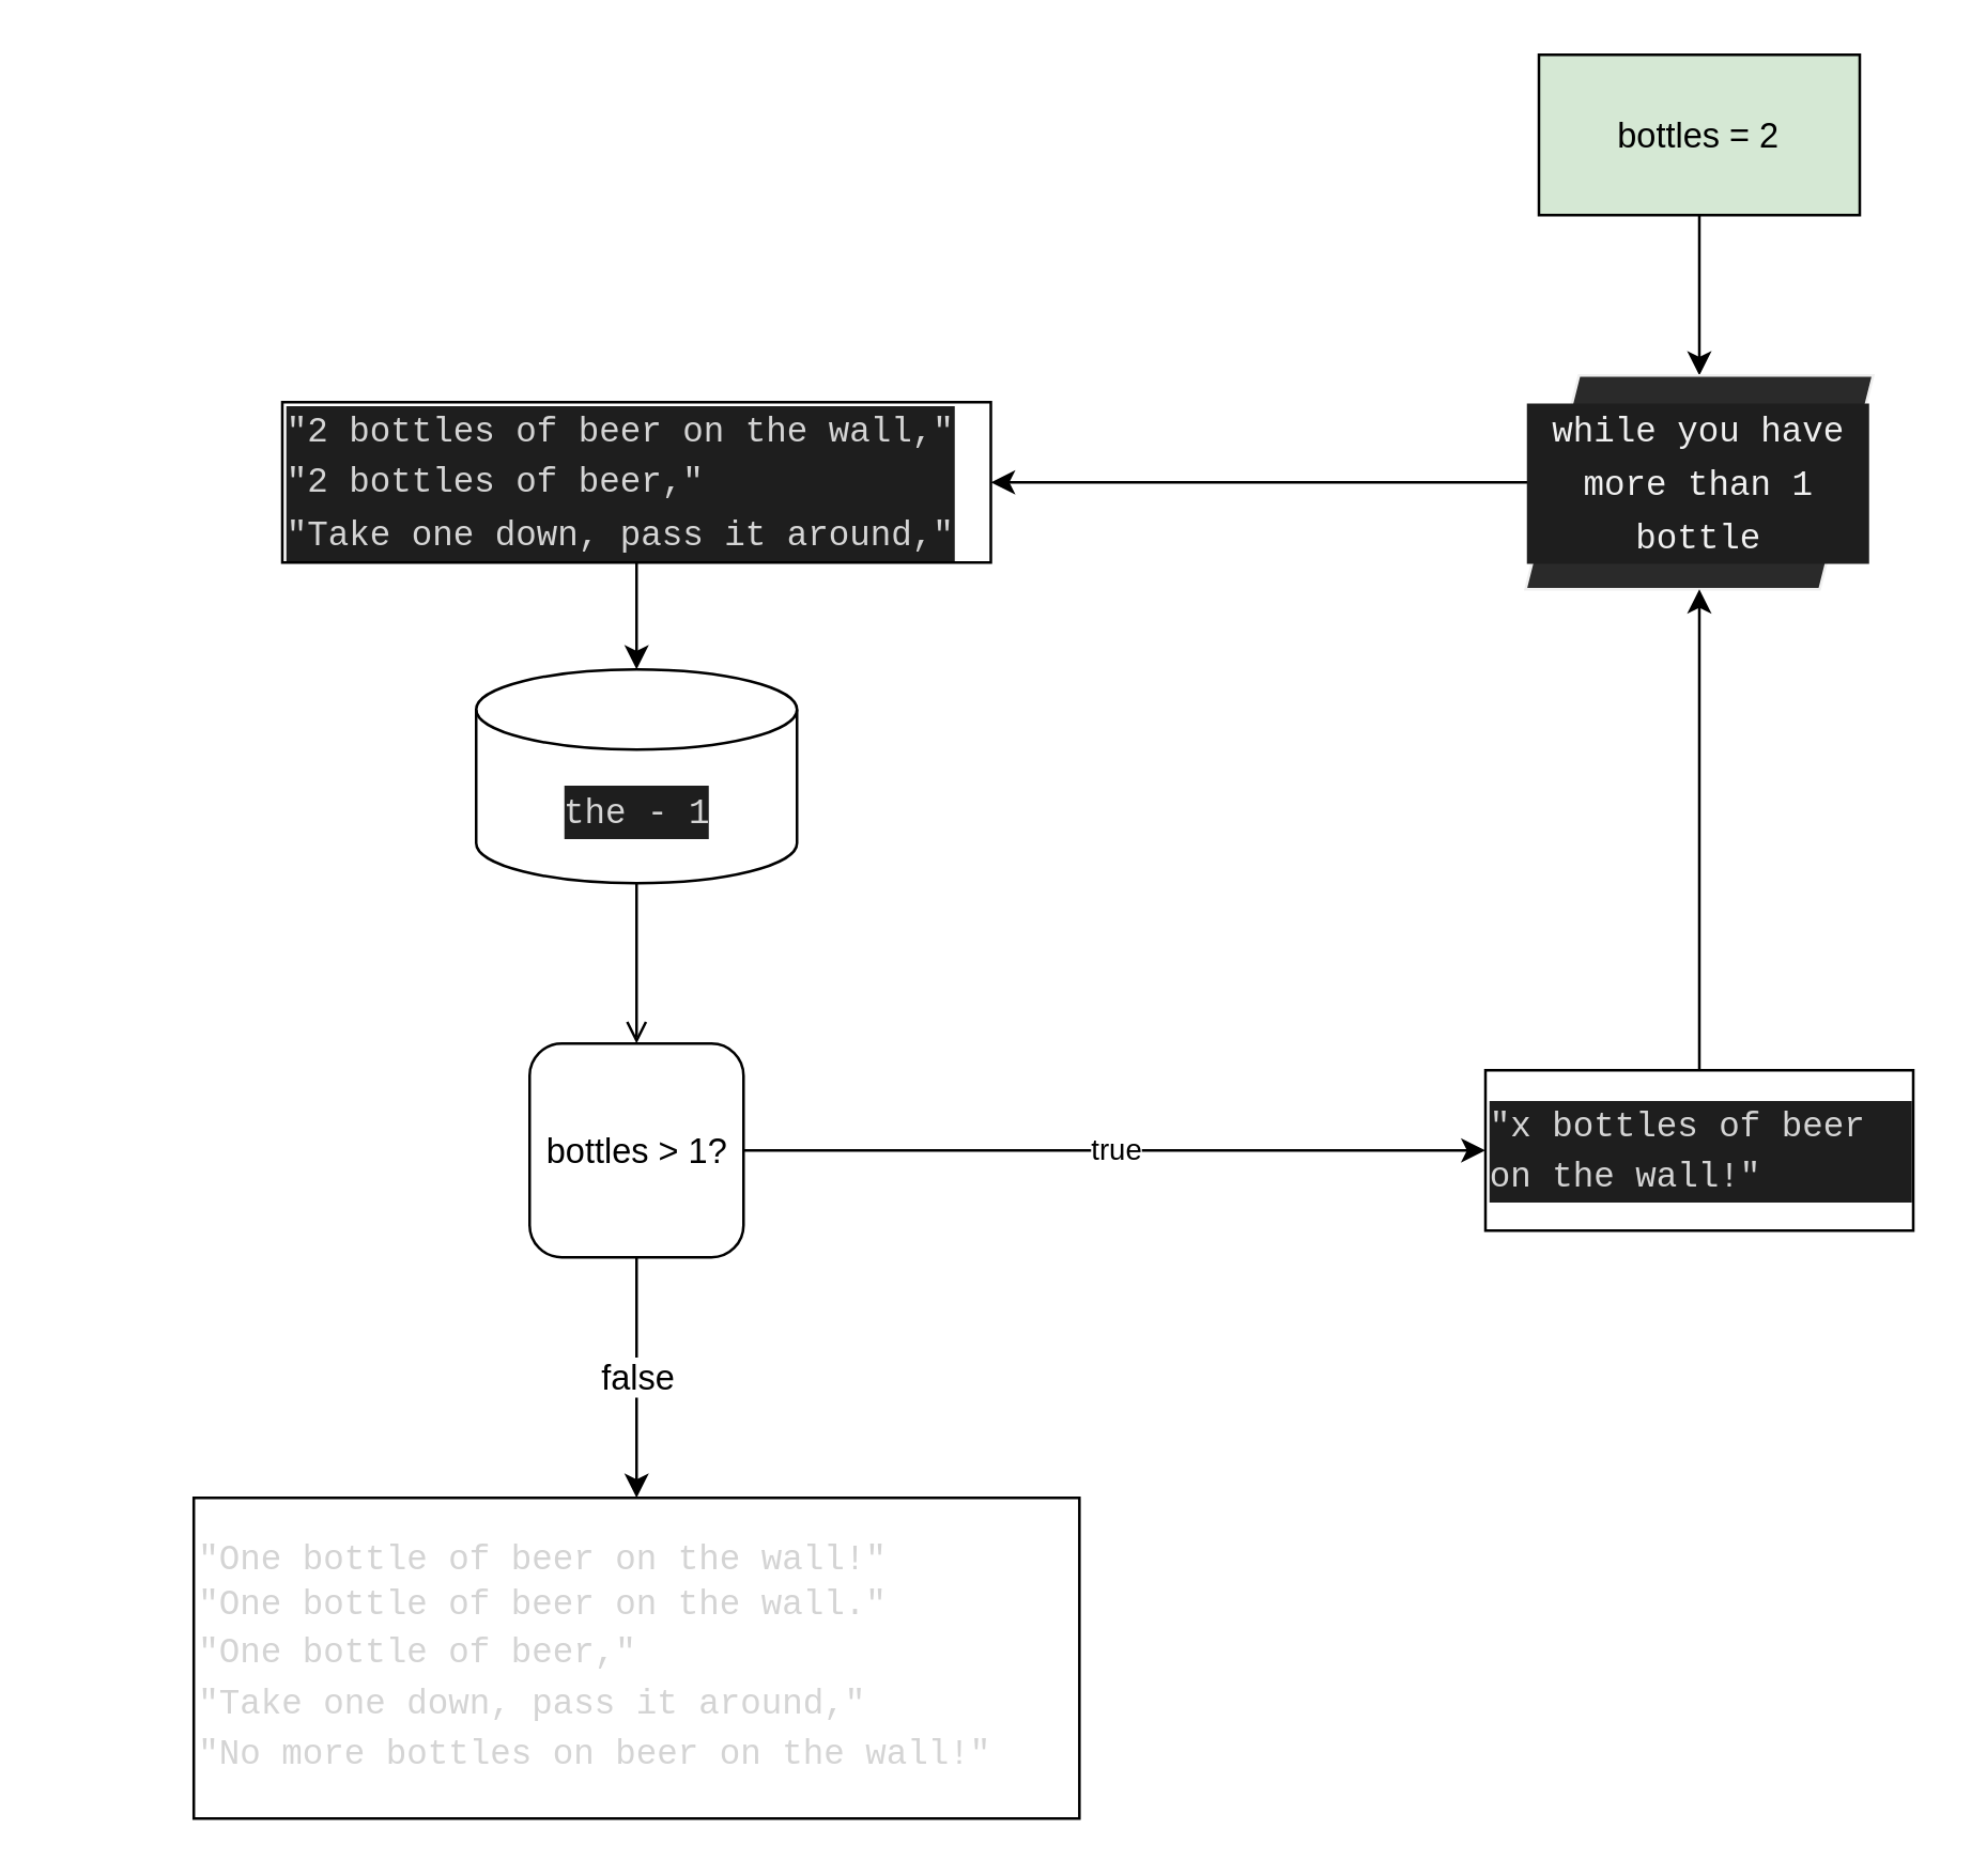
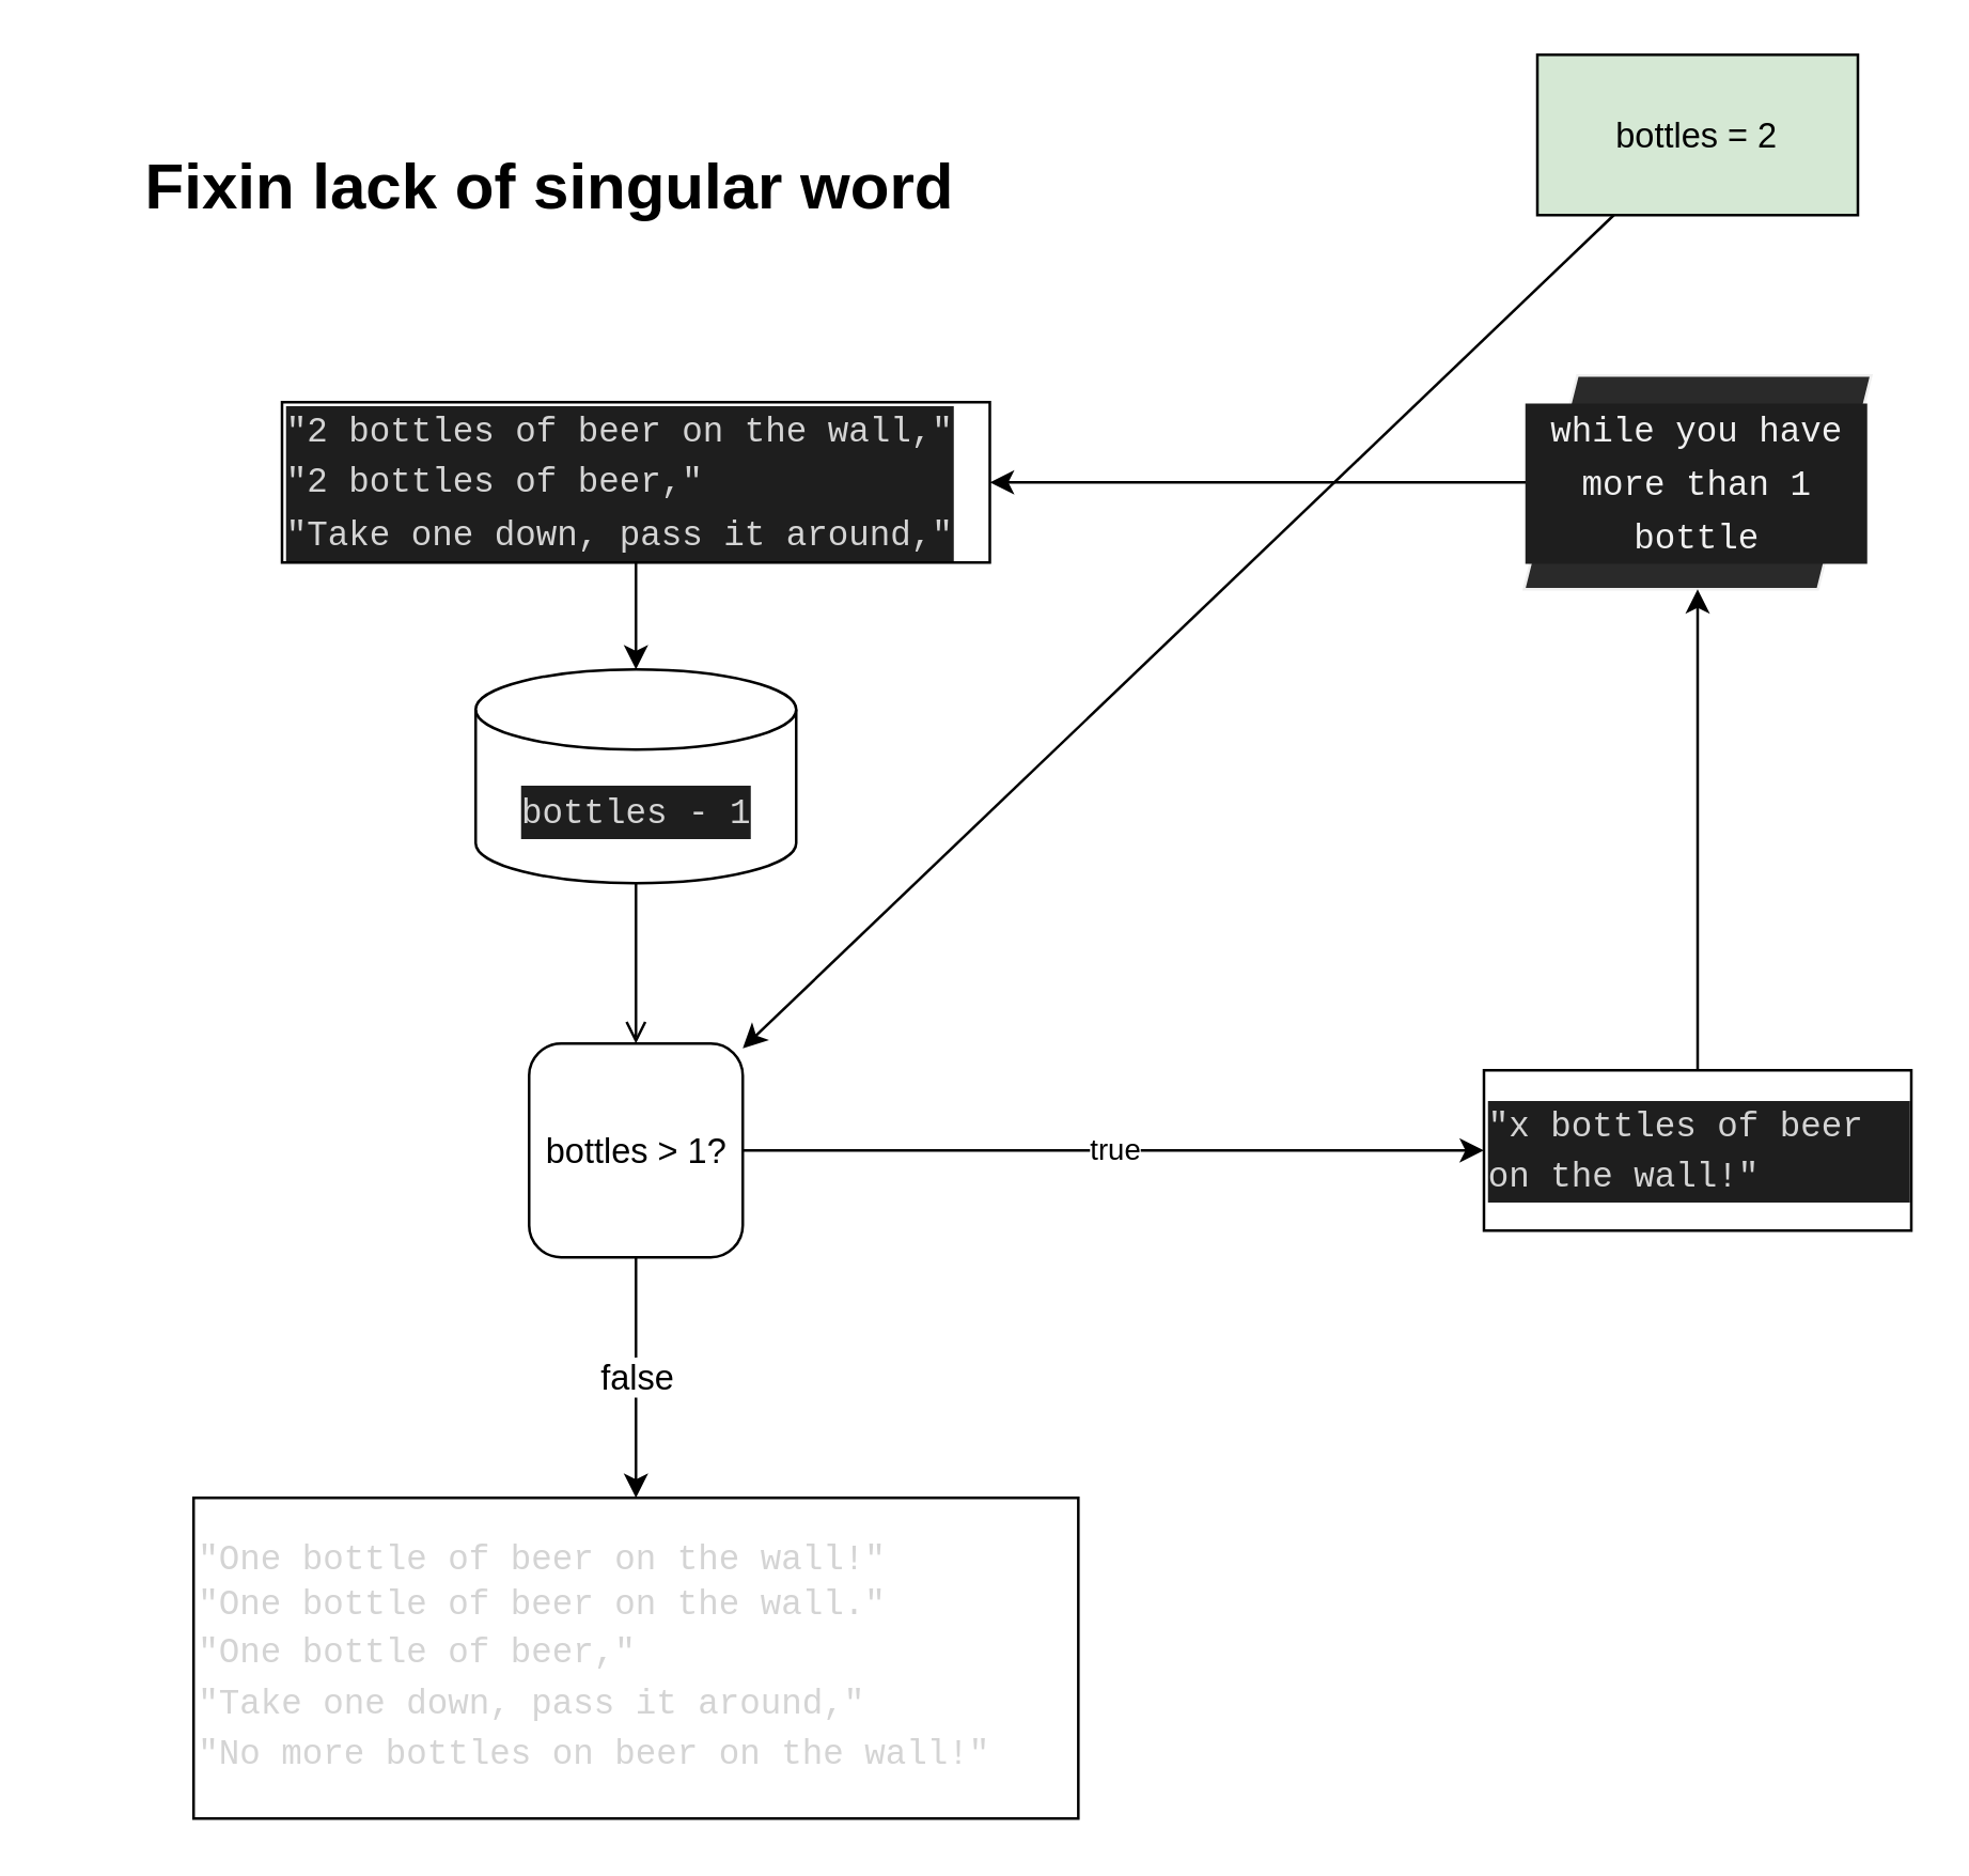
  <mxCell id="0" />
  <mxCell id="1" parent="0" />
- <mxCell id="2" value="" style="edgeStyle=none;html=1;fontSize=13;" parent="1" source="3" target="5" edge="1"><mxGeometry relative="1" as="geometry" /></mxCell>
+ <mxCell id="2" value="" style="edgeStyle=none;html=1;fontSize=13;" parent="1" source="3" target="14" edge="1"><mxGeometry relative="1" as="geometry" /></mxCell>
  <mxCell id="3" value="bottles = 2" style="rounded=0;whiteSpace=wrap;html=1;fontSize=13;fillColor=#d5e8d4;" parent="1" vertex="1"><mxGeometry x="575" y="20" width="120" height="60" as="geometry" /></mxCell>
  <mxCell id="4" style="edgeStyle=none;html=1;exitX=0;exitY=0.5;exitDx=0;exitDy=0;entryX=1;entryY=0.5;entryDx=0;entryDy=0;fontSize=13;" parent="1" source="5" target="7" edge="1"><mxGeometry relative="1" as="geometry" /></mxCell>
  <mxCell id="5" value="&lt;div style=&quot;background-color: rgb(30 , 30 , 30) ; line-height: 19px ; font-size: 13px&quot;&gt;&lt;font face=&quot;fira code, consolas, courier new, monospace, consolas, courier new, monospace&quot; style=&quot;font-size: 13px&quot;&gt;&lt;span style=&quot;font-size: 13px&quot;&gt;while you have more than 1 bottle&lt;/span&gt;&lt;/font&gt;&lt;br style=&quot;font-size: 13px&quot;&gt;&lt;/div&gt;" style="shape=parallelogram;perimeter=parallelogramPerimeter;whiteSpace=wrap;html=1;fixedSize=1;fontFamily=Helvetica;fontSize=13;fontColor=rgb(240, 240, 240);align=center;strokeColor=rgb(240, 240, 240);fillColor=rgb(42, 42, 42);" parent="1" vertex="1"><mxGeometry x="570" y="140" width="130" height="80" as="geometry" /></mxCell>
  <mxCell id="6" style="edgeStyle=none;html=1;exitX=0.5;exitY=1;exitDx=0;exitDy=0;entryX=0.5;entryY=0;entryDx=0;entryDy=0;entryPerimeter=0;fontSize=13;" parent="1" source="7" target="9" edge="1"><mxGeometry relative="1" as="geometry" /></mxCell>
  <mxCell id="7" value="&lt;div style=&quot;background-color: rgb(30 , 30 , 30) ; line-height: 19px ; font-size: 13px&quot;&gt;&lt;div style=&quot;color: rgb(212 , 212 , 212) ; font-family: &amp;#34;fira code&amp;#34; , &amp;#34;consolas&amp;#34; , &amp;#34;courier new&amp;#34; , monospace , &amp;#34;consolas&amp;#34; , &amp;#34;courier new&amp;#34; , monospace ; font-size: 13px ; line-height: 19px&quot;&gt;&quot;2 bottles of beer on the wall,&quot;&lt;/div&gt;&lt;div style=&quot;color: rgb(212 , 212 , 212) ; font-family: &amp;#34;fira code&amp;#34; , &amp;#34;consolas&amp;#34; , &amp;#34;courier new&amp;#34; , monospace , &amp;#34;consolas&amp;#34; , &amp;#34;courier new&amp;#34; , monospace ; font-size: 13px ; line-height: 19px&quot;&gt;&quot;2 bottles of beer,&quot;&lt;/div&gt;&lt;div style=&quot;line-height: 19px ; font-size: 13px&quot;&gt;&lt;font color=&quot;#d4d4d4&quot; face=&quot;fira code, consolas, courier new, monospace, consolas, courier new, monospace&quot; style=&quot;font-size: 13px&quot;&gt;&lt;span style=&quot;font-size: 13px&quot;&gt;&quot;Take one down, pass it around,&quot;&lt;/span&gt;&lt;/font&gt;&lt;br style=&quot;font-size: 13px&quot;&gt;&lt;/div&gt;&lt;/div&gt;" style="whiteSpace=wrap;html=1;rounded=0;align=left;fontSize=13;" parent="1" vertex="1"><mxGeometry x="105" y="150" width="265" height="60" as="geometry" /></mxCell>
  <mxCell id="8" style="edgeStyle=none;html=1;exitX=0.5;exitY=1;exitDx=0;exitDy=0;exitPerimeter=0;entryX=0.5;entryY=0;entryDx=0;entryDy=0;endArrow=open;" edge="1" parent="1" source="9" target="14"><mxGeometry relative="1" as="geometry" /></mxCell>
- <mxCell id="9" value="&lt;div style=&quot;background-color: rgb(30 , 30 , 30) ; line-height: 19px&quot;&gt;&lt;font color=&quot;#d4d4d4&quot; face=&quot;fira code, consolas, courier new, monospace, consolas, courier new, monospace&quot;&gt;the - 1&lt;/font&gt;&lt;br&gt;&lt;/div&gt;" style="shape=cylinder3;whiteSpace=wrap;html=1;boundedLbl=1;backgroundOutline=1;size=15;fontSize=13;" parent="1" vertex="1"><mxGeometry x="177.5" y="250" width="120" height="80" as="geometry" /></mxCell>
+ <mxCell id="9" value="&lt;div style=&quot;background-color: rgb(30 , 30 , 30) ; line-height: 19px&quot;&gt;&lt;font color=&quot;#d4d4d4&quot; face=&quot;fira code, consolas, courier new, monospace, consolas, courier new, monospace&quot;&gt;bottles - 1&lt;/font&gt;&lt;br&gt;&lt;/div&gt;" style="shape=cylinder3;whiteSpace=wrap;html=1;boundedLbl=1;backgroundOutline=1;size=15;fontSize=13;" parent="1" vertex="1"><mxGeometry x="177.5" y="250" width="120" height="80" as="geometry" /></mxCell>
  <mxCell id="10" style="edgeStyle=none;html=1;exitX=0.5;exitY=0;exitDx=0;exitDy=0;entryX=0.5;entryY=1;entryDx=0;entryDy=0;fontSize=13;" parent="1" source="11" target="5" edge="1"><mxGeometry relative="1" as="geometry" /></mxCell>
  <mxCell id="11" value="&lt;div style=&quot;background-color: rgb(30 , 30 , 30) ; line-height: 19px ; font-size: 13px&quot;&gt;&lt;div style=&quot;line-height: 19px ; font-size: 13px&quot;&gt;&lt;div style=&quot;color: rgb(212 , 212 , 212) ; font-family: &amp;#34;fira code&amp;#34; , &amp;#34;consolas&amp;#34; , &amp;#34;courier new&amp;#34; , monospace , &amp;#34;consolas&amp;#34; , &amp;#34;courier new&amp;#34; , monospace ; line-height: 19px&quot;&gt;&quot;x bottles of beer on the wall!&quot;&lt;/div&gt;&lt;/div&gt;&lt;/div&gt;" style="whiteSpace=wrap;html=1;rounded=0;align=left;fontSize=13;" parent="1" vertex="1"><mxGeometry x="555" y="400" width="160" height="60" as="geometry" /></mxCell>
  <mxCell id="12" value="false" style="edgeStyle=none;html=1;fontSize=13;exitX=0.5;exitY=1;exitDx=0;exitDy=0;startArrow=none;" parent="1" source="14" target="15" edge="1"><mxGeometry relative="1" as="geometry"><mxPoint x="237.5" y="580" as="sourcePoint" /></mxGeometry></mxCell>
  <mxCell id="13" value="true" style="edgeStyle=none;html=1;exitX=1;exitY=0.5;exitDx=0;exitDy=0;entryX=0;entryY=0.5;entryDx=0;entryDy=0;" edge="1" parent="1" source="14" target="11"><mxGeometry relative="1" as="geometry" /></mxCell>
  <mxCell id="14" value="bottles &amp;gt; 1?" style="whiteSpace=wrap;html=1;fontSize=13;rounded=1;" parent="1" vertex="1"><mxGeometry x="197.5" y="390" width="80" height="80" as="geometry" /></mxCell>
  <mxCell id="15" value="&lt;span style=&quot;color: rgb(212, 212, 212); font-family: &amp;quot;fira code&amp;quot;, consolas, &amp;quot;courier new&amp;quot;, monospace, consolas, &amp;quot;courier new&amp;quot;, monospace;&quot;&gt;&quot;One bottle of beer on the wall!&quot;&lt;/span&gt;&lt;div style=&quot;&quot;&gt;&lt;span style=&quot;color: rgb(212 , 212 , 212) ; font-family: &amp;quot;fira code&amp;quot; , &amp;quot;consolas&amp;quot; , &amp;quot;courier new&amp;quot; , monospace , &amp;quot;consolas&amp;quot; , &amp;quot;courier new&amp;quot; , monospace&quot;&gt;&quot;One bottle of beer on the wall.&quot;&lt;/span&gt;&lt;/div&gt;&lt;div style=&quot;color: rgb(212, 212, 212); font-family: &amp;quot;fira code&amp;quot;, consolas, &amp;quot;courier new&amp;quot;, monospace, consolas, &amp;quot;courier new&amp;quot;, monospace; line-height: 19px;&quot;&gt;&quot;One bottle of beer,&quot;&lt;/div&gt;&lt;div style=&quot;color: rgb(212, 212, 212); font-family: &amp;quot;fira code&amp;quot;, consolas, &amp;quot;courier new&amp;quot;, monospace, consolas, &amp;quot;courier new&amp;quot;, monospace; line-height: 19px;&quot;&gt;&quot;Take one down, pass it around,&quot;&lt;/div&gt;&lt;div style=&quot;color: rgb(212, 212, 212); font-family: &amp;quot;fira code&amp;quot;, consolas, &amp;quot;courier new&amp;quot;, monospace, consolas, &amp;quot;courier new&amp;quot;, monospace; line-height: 19px;&quot;&gt;&quot;No more bottles on beer on the wall!&quot;&lt;/div&gt;&lt;div style=&quot;color: rgb(212, 212, 212); font-family: &amp;quot;fira code&amp;quot;, consolas, &amp;quot;courier new&amp;quot;, monospace, consolas, &amp;quot;courier new&amp;quot;, monospace; line-height: 19px;&quot;&gt;&lt;/div&gt;" style="whiteSpace=wrap;html=1;fontSize=13;align=left;" parent="1" vertex="1"><mxGeometry x="71.88" y="560" width="331.25" height="120" as="geometry" /></mxCell>
+ <mxCell id="16" value="Fixin lack of singular word" style="text;strokeColor=none;fillColor=none;html=1;fontSize=24;fontStyle=1;verticalAlign=middle;align=center;" vertex="1" parent="1"><mxGeometry x="20" y="50" width="370" height="40" as="geometry" /></mxCell>
